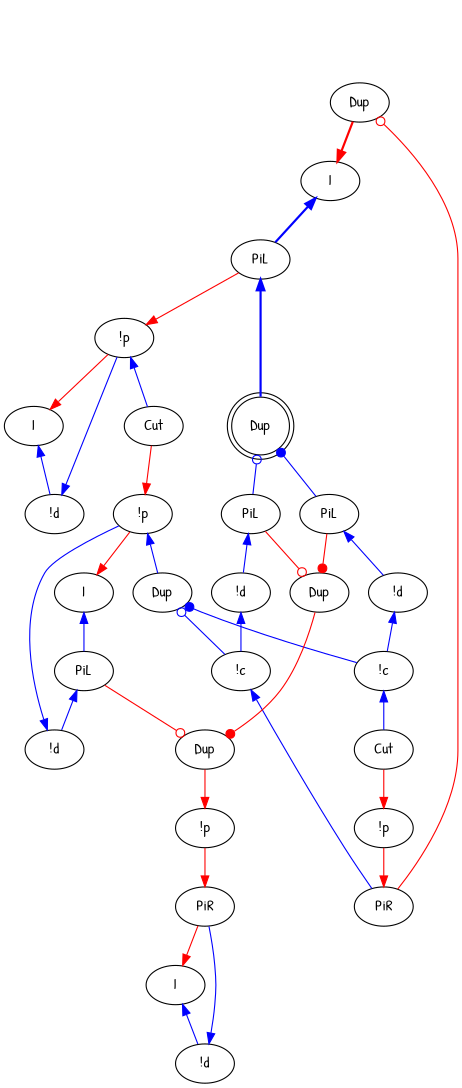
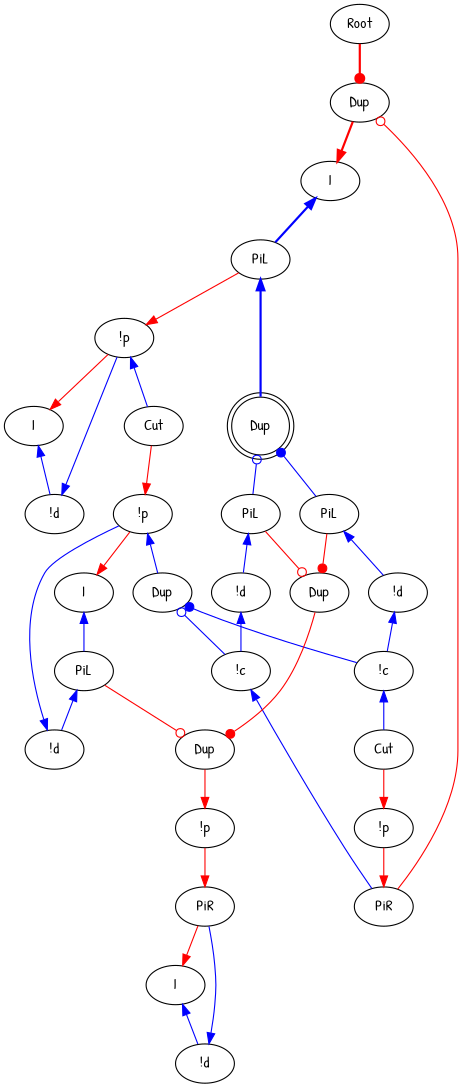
  digraph {
    fontname="Patrick Hand"
    node [fontname="Patrick Hand"]
    edge [color=blue fontname="Patrick Hand" dir=back]
+   n1 [label=Root]
    n2 [label=Dup]
    n3 [label="!p"]
    n4 [label=I]
    n5 [label=Cut]
    n6 [label="!d"]
    n7 [label="!p"]
    n8 [label=PiR]
    n9 [label=I]
    n10 [label="!d"]
    n11 [label=I]
    n12 [label=PiL]
    n13 [label="!p"]
    n14 [label=PiR]
    n15 [label=Cut]
    n16 [label="!p"]
    n17 [label=I]
    n18 [label=Dup]
    n19 [label="!d"]
    n20 [label=PiL]
    n21 [label=Dup]
    n22 [label=Dup shape=doublecircle]
    n23 [label="!c"]
    n24 [label="!c"]
    n25 [label="!d"]
    n26 [label="!d"]
    n27 [label=PiL]
    n28 [label=Dup]
    n29 [label=PiL]
+   n1 -> n2 [arrowhead=dot color=red penwidth=2 dir=""]
    n2 -> n11 [color=red penwidth=2 dir=""]
    n3 -> n4 [color=red dir=""]
    n3 -> n5
    n4 -> n6
    n5 -> n16 [color=red dir=""]
    n6 -> n3
    n7 -> n8 [color=red dir=""]
    n8 -> n9 [color=red dir=""]
    n9 -> n10
    n10 -> n8
    n11 -> n12 [penwidth=2]
    n12 -> n3 [color=red dir=""]
    n12 -> n22 [penwidth=2]
    n13 -> n14 [color=red dir=""]
    n14 -> n2 [arrowhead=odot color=red dir=""]
    n15 -> n13 [color=red dir=""]
    n16 -> n17 [color=red dir=""]
    n16 -> n18
    n17 -> n20
    n18 -> n23 [arrowtail=dot]
    n18 -> n24 [arrowtail=odot]
    n19 -> n16
    n20 -> n19
    n20 -> n21 [arrowhead=odot color=red dir=""]
    n21 -> n7 [color=red dir=""]
    n22 -> n27 [arrowtail=dot]
    n22 -> n29 [arrowtail=odot]
    n23 -> n15
    n24 -> n14
    n25 -> n23
    n26 -> n24
    n27 -> n25
    n27 -> n28 [arrowhead=dot color=red dir=""]
    n28 -> n21 [arrowhead=dot color=red dir=""]
    n29 -> n26
    n29 -> n28 [arrowhead=odot color=red dir=""]
  }
